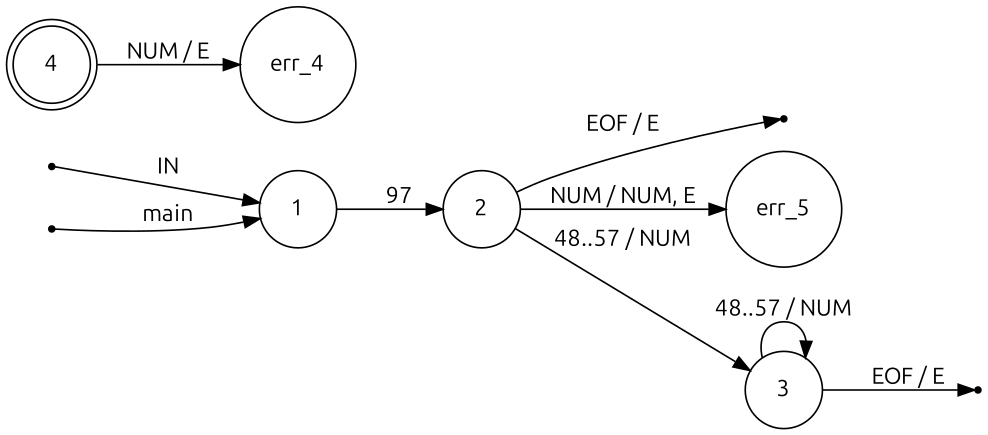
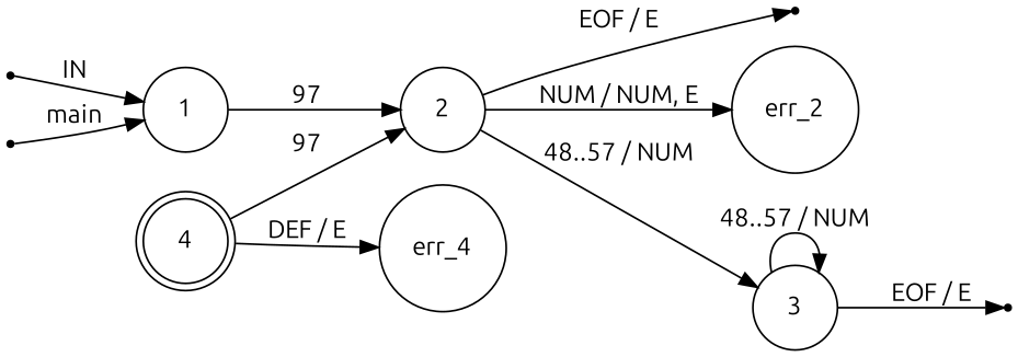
  digraph {
    fontname=Ubuntu
    rankdir=LR
    node [fontname=Ubuntu shape=circle]
    edge [fontname=Ubuntu]
    ENTRY [shape=point]
    1 [fixedsize=true height=0.65]
    2 [fixedsize=true height=0.65]
    en_1 [shape=point]
    eof_2 [shape=point]
    eof_3 [shape=point]
-   err_2 [height=0.2 label=err_5]
+   err_2 [height=0.2]
    err_4 [height=0.2]
    4 [fixedsize=true height=0.65 shape=doublecircle]
    3 [fixedsize=true height=0.65]
    ENTRY -> 1 [label=IN]
    1 -> 2 [label=97]
    2 -> eof_2 [label="EOF / E"]
    2 -> err_2 [label="NUM / NUM, E"]
    2 -> 3 [label="48..57 / NUM"]
    en_1 -> 1 [label=main]
-   4 -> err_4 [label="NUM / E"]
+   4 -> 2 [label=97]
+   4 -> err_4 [label="DEF / E"]
    3 -> eof_3 [label="EOF / E"]
    3 -> 3 [label="48..57 / NUM"]
  }
